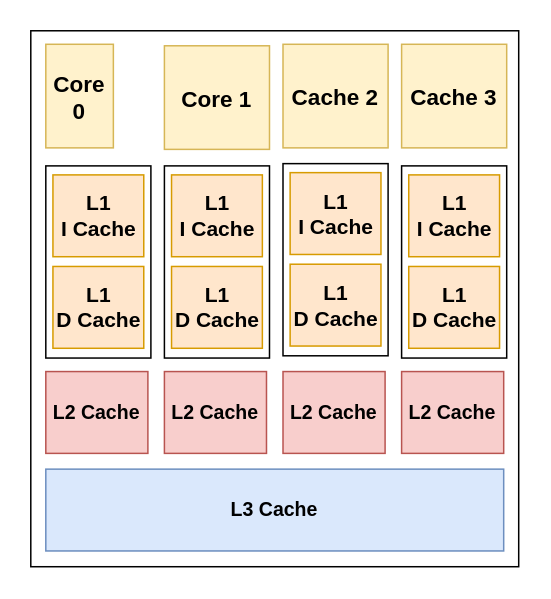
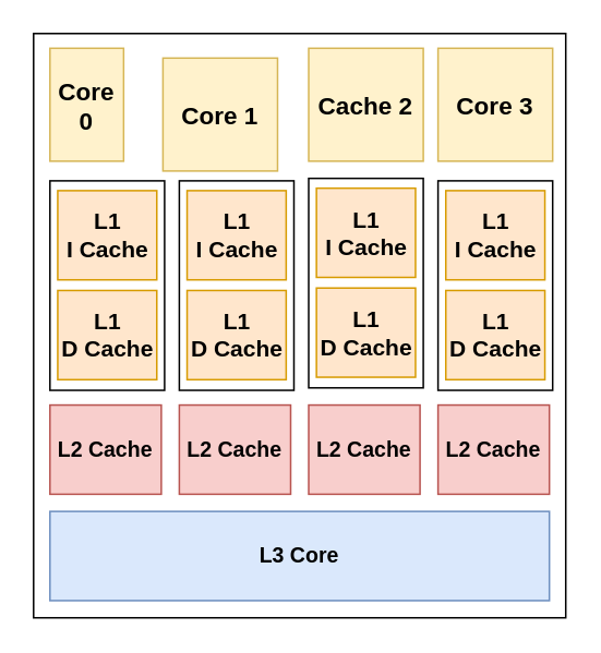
  <mxCell id="0" />
  <mxCell id="1" parent="0" />
  <mxCell id="2" value="" style="rounded=0;whiteSpace=wrap;html=1;" vertex="1" parent="1"><mxGeometry x="20" y="20" width="325" height="357" as="geometry" /></mxCell>
  <mxCell id="3" value="&lt;b&gt;&lt;font style=&quot;font-size: 15px&quot;&gt;Core 0&lt;/font&gt;&lt;/b&gt;" style="rounded=0;whiteSpace=wrap;html=1;fillColor=#fff2cc;strokeColor=#d6b656;" vertex="1" parent="1"><mxGeometry x="30" y="29" width="45" height="69" as="geometry" /></mxCell>
- <mxCell id="4" value="&lt;b&gt;&lt;font style=&quot;font-size: 15px&quot;&gt;Core 1&lt;/font&gt;&lt;/b&gt;" style="rounded=0;whiteSpace=wrap;html=1;fillColor=#fff2cc;strokeColor=#d6b656;" vertex="1" parent="1"><mxGeometry x="109" y="30" width="70" height="69" as="geometry" /></mxCell>
- <mxCell id="5" value="&lt;b&gt;&lt;font style=&quot;font-size: 15px&quot;&gt;Cache 3&lt;/font&gt;&lt;/b&gt;" style="rounded=0;whiteSpace=wrap;html=1;fillColor=#fff2cc;strokeColor=#d6b656;" vertex="1" parent="1"><mxGeometry x="267" y="29" width="70" height="69" as="geometry" /></mxCell>
+ <mxCell id="4" value="&lt;b&gt;&lt;font style=&quot;font-size: 15px&quot;&gt;Core 1&lt;/font&gt;&lt;/b&gt;" style="rounded=0;whiteSpace=wrap;html=1;fillColor=#fff2cc;strokeColor=#d6b656;" vertex="1" parent="1"><mxGeometry x="99" y="35" width="70" height="69" as="geometry" /></mxCell>
+ <mxCell id="5" value="&lt;b&gt;&lt;font style=&quot;font-size: 15px&quot;&gt;Core 3&lt;/font&gt;&lt;/b&gt;" style="rounded=0;whiteSpace=wrap;html=1;fillColor=#fff2cc;strokeColor=#d6b656;" vertex="1" parent="1"><mxGeometry x="267" y="29" width="70" height="69" as="geometry" /></mxCell>
  <mxCell id="6" value="&lt;b&gt;&lt;font style=&quot;font-size: 15px&quot;&gt;Cache 2&lt;/font&gt;&lt;/b&gt;" style="rounded=0;whiteSpace=wrap;html=1;fillColor=#fff2cc;strokeColor=#d6b656;" vertex="1" parent="1"><mxGeometry x="188" y="29" width="70" height="69" as="geometry" /></mxCell>
  <mxCell id="7" value="" style="rounded=0;whiteSpace=wrap;html=1;" vertex="1" parent="1"><mxGeometry x="30" y="110" width="70" height="128" as="geometry" /></mxCell>
  <mxCell id="8" value="&lt;span style=&quot;font-size: 14px&quot;&gt;&lt;b&gt;L1 &lt;br&gt;I Cache&lt;/b&gt;&lt;/span&gt;" style="rounded=0;whiteSpace=wrap;html=1;fillColor=#ffe6cc;strokeColor=#d79b00;" vertex="1" parent="1"><mxGeometry x="34.75" y="116" width="60.5" height="54.5" as="geometry" /></mxCell>
  <mxCell id="9" value="&lt;span style=&quot;font-size: 14px&quot;&gt;&lt;b&gt;L1 &lt;br&gt;D&amp;nbsp;Cache&lt;/b&gt;&lt;/span&gt;" style="rounded=0;whiteSpace=wrap;html=1;fillColor=#ffe6cc;strokeColor=#d79b00;" vertex="1" parent="1"><mxGeometry x="34.75" y="177" width="60.5" height="54.5" as="geometry" /></mxCell>
  <mxCell id="10" value="&lt;b&gt;&lt;font style=&quot;font-size: 13px&quot;&gt;L2 Cache&lt;/font&gt;&lt;/b&gt;" style="rounded=0;whiteSpace=wrap;html=1;fillColor=#f8cecc;strokeColor=#b85450;" vertex="1" parent="1"><mxGeometry x="30" y="247" width="68" height="54.5" as="geometry" /></mxCell>
  <mxCell id="11" value="" style="rounded=0;whiteSpace=wrap;html=1;" vertex="1" parent="1"><mxGeometry x="109" y="110" width="70" height="128" as="geometry" /></mxCell>
  <mxCell id="12" value="&lt;span style=&quot;font-size: 14px&quot;&gt;&lt;b&gt;L1 &lt;br&gt;I Cache&lt;/b&gt;&lt;/span&gt;" style="rounded=0;whiteSpace=wrap;html=1;fillColor=#ffe6cc;strokeColor=#d79b00;" vertex="1" parent="1"><mxGeometry x="113.75" y="116" width="60.5" height="54.5" as="geometry" /></mxCell>
  <mxCell id="13" value="&lt;span style=&quot;font-size: 14px&quot;&gt;&lt;b&gt;L1 &lt;br&gt;D&amp;nbsp;Cache&lt;/b&gt;&lt;/span&gt;" style="rounded=0;whiteSpace=wrap;html=1;fillColor=#ffe6cc;strokeColor=#d79b00;" vertex="1" parent="1"><mxGeometry x="113.75" y="177" width="60.5" height="54.5" as="geometry" /></mxCell>
  <mxCell id="14" value="&lt;b&gt;&lt;font style=&quot;font-size: 13px&quot;&gt;L2 Cache&lt;/font&gt;&lt;/b&gt;" style="rounded=0;whiteSpace=wrap;html=1;fillColor=#f8cecc;strokeColor=#b85450;" vertex="1" parent="1"><mxGeometry x="109" y="247" width="68" height="54.5" as="geometry" /></mxCell>
  <mxCell id="15" value="" style="rounded=0;whiteSpace=wrap;html=1;" vertex="1" parent="1"><mxGeometry x="188" y="108.5" width="70" height="128" as="geometry" /></mxCell>
  <mxCell id="16" value="&lt;span style=&quot;font-size: 14px&quot;&gt;&lt;b&gt;L1 &lt;br&gt;I Cache&lt;/b&gt;&lt;/span&gt;" style="rounded=0;whiteSpace=wrap;html=1;fillColor=#ffe6cc;strokeColor=#d79b00;" vertex="1" parent="1"><mxGeometry x="192.75" y="114.5" width="60.5" height="54.5" as="geometry" /></mxCell>
  <mxCell id="17" value="&lt;span style=&quot;font-size: 14px&quot;&gt;&lt;b&gt;L1 &lt;br&gt;D&amp;nbsp;Cache&lt;/b&gt;&lt;/span&gt;" style="rounded=0;whiteSpace=wrap;html=1;fillColor=#ffe6cc;strokeColor=#d79b00;" vertex="1" parent="1"><mxGeometry x="192.75" y="175.5" width="60.5" height="54.5" as="geometry" /></mxCell>
  <mxCell id="18" value="&lt;b&gt;&lt;font style=&quot;font-size: 13px&quot;&gt;L2 Cache&lt;/font&gt;&lt;/b&gt;" style="rounded=0;whiteSpace=wrap;html=1;fillColor=#f8cecc;strokeColor=#b85450;" vertex="1" parent="1"><mxGeometry x="188" y="247" width="68" height="54.5" as="geometry" /></mxCell>
  <mxCell id="19" value="" style="rounded=0;whiteSpace=wrap;html=1;" vertex="1" parent="1"><mxGeometry x="267" y="110" width="70" height="128" as="geometry" /></mxCell>
  <mxCell id="20" value="&lt;span style=&quot;font-size: 14px&quot;&gt;&lt;b&gt;L1 &lt;br&gt;I Cache&lt;/b&gt;&lt;/span&gt;" style="rounded=0;whiteSpace=wrap;html=1;fillColor=#ffe6cc;strokeColor=#d79b00;" vertex="1" parent="1"><mxGeometry x="271.75" y="116" width="60.5" height="54.5" as="geometry" /></mxCell>
  <mxCell id="21" value="&lt;span style=&quot;font-size: 14px&quot;&gt;&lt;b&gt;L1 &lt;br&gt;D&amp;nbsp;Cache&lt;/b&gt;&lt;/span&gt;" style="rounded=0;whiteSpace=wrap;html=1;fillColor=#ffe6cc;strokeColor=#d79b00;" vertex="1" parent="1"><mxGeometry x="271.75" y="177" width="60.5" height="54.5" as="geometry" /></mxCell>
  <mxCell id="22" value="&lt;b&gt;&lt;font style=&quot;font-size: 13px&quot;&gt;L2 Cache&lt;/font&gt;&lt;/b&gt;" style="rounded=0;whiteSpace=wrap;html=1;fillColor=#f8cecc;strokeColor=#b85450;" vertex="1" parent="1"><mxGeometry x="267" y="247" width="68" height="54.5" as="geometry" /></mxCell>
- <mxCell id="23" value="&lt;b&gt;&lt;font style=&quot;font-size: 13px&quot;&gt;L3 Cache&lt;/font&gt;&lt;/b&gt;" style="rounded=0;whiteSpace=wrap;html=1;fillColor=#dae8fc;strokeColor=#6c8ebf;" vertex="1" parent="1"><mxGeometry x="30" y="312" width="305" height="54.5" as="geometry" /></mxCell>
+ <mxCell id="23" value="&lt;b&gt;&lt;font style=&quot;font-size: 13px&quot;&gt;L3 Core&lt;/font&gt;&lt;/b&gt;" style="rounded=0;whiteSpace=wrap;html=1;fillColor=#dae8fc;strokeColor=#6c8ebf;" vertex="1" parent="1"><mxGeometry x="30" y="312" width="305" height="54.5" as="geometry" /></mxCell>
